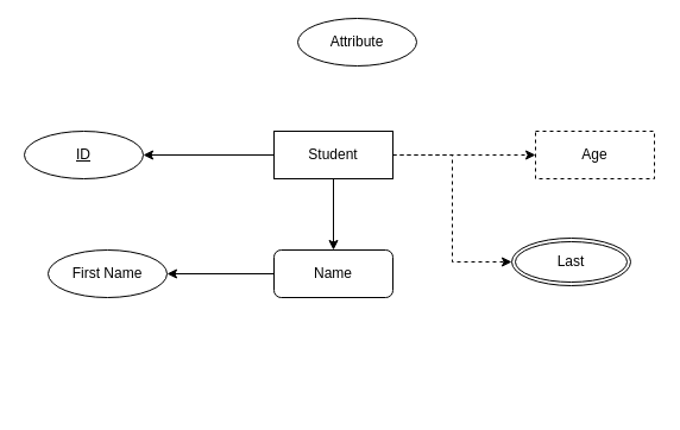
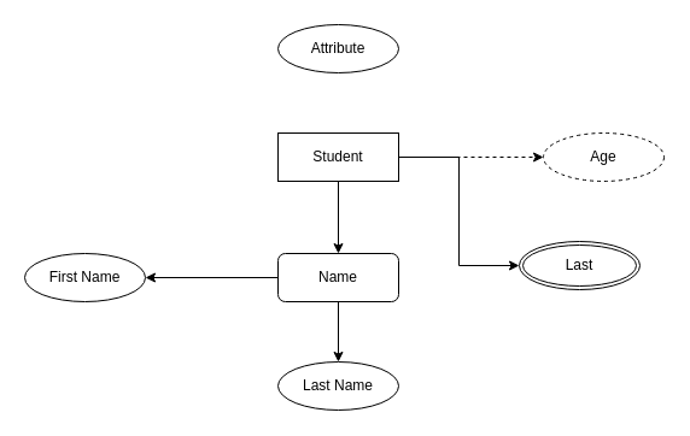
  <mxCell id="0" />
  <mxCell id="1" parent="0" />
- <mxCell id="2" style="edgeStyle=orthogonalEdgeStyle;rounded=0;orthogonalLoop=1;jettySize=auto;html=1;exitX=0;exitY=0.5;exitDx=0;exitDy=0;entryX=1;entryY=0.5;entryDx=0;entryDy=0;" edge="1" parent="1" source="8" target="9"><mxGeometry relative="1" as="geometry" /></mxCell>
  <mxCell id="3" style="edgeStyle=orthogonalEdgeStyle;rounded=0;orthogonalLoop=1;jettySize=auto;html=1;exitX=0.5;exitY=1;exitDx=0;exitDy=0;entryX=0.5;entryY=0;entryDx=0;entryDy=0;" edge="1" parent="1" source="8"><mxGeometry relative="1" as="geometry"><mxPoint x="280" y="150" as="targetPoint" /></mxGeometry></mxCell>
  <mxCell id="4" style="edgeStyle=orthogonalEdgeStyle;rounded=0;orthogonalLoop=1;jettySize=auto;html=1;exitX=0.5;exitY=1;exitDx=0;exitDy=0;entryX=0.5;entryY=0;entryDx=0;entryDy=0;" edge="1" parent="1" source="8" target="12"><mxGeometry relative="1" as="geometry" /></mxCell>
  <mxCell id="5" style="edgeStyle=orthogonalEdgeStyle;rounded=0;orthogonalLoop=1;jettySize=auto;html=1;exitX=1;exitY=1;exitDx=0;exitDy=0;" edge="1" parent="1" source="8"><mxGeometry relative="1" as="geometry"><mxPoint x="330" y="150" as="targetPoint" /></mxGeometry></mxCell>
- <mxCell id="6" style="edgeStyle=orthogonalEdgeStyle;rounded=0;orthogonalLoop=1;jettySize=auto;html=1;exitX=1;exitY=0.5;exitDx=0;exitDy=0;entryX=0;entryY=0.5;entryDx=0;entryDy=0;dashed=1;" edge="1" parent="1" source="8" target="16"><mxGeometry relative="1" as="geometry"><Array as="points"><mxPoint x="380" y="130" /><mxPoint x="380" y="220" /></Array></mxGeometry></mxCell>
+ <mxCell id="6" style="edgeStyle=orthogonalEdgeStyle;rounded=0;orthogonalLoop=1;jettySize=auto;html=1;exitX=1;exitY=0.5;exitDx=0;exitDy=0;entryX=0;entryY=0.5;entryDx=0;entryDy=0;" edge="1" parent="1" source="8" target="16"><mxGeometry relative="1" as="geometry"><Array as="points"><mxPoint x="380" y="130" /><mxPoint x="380" y="220" /></Array></mxGeometry></mxCell>
  <mxCell id="7" style="edgeStyle=orthogonalEdgeStyle;rounded=0;orthogonalLoop=1;jettySize=auto;html=1;exitX=1;exitY=0.5;exitDx=0;exitDy=0;dashed=1;" edge="1" parent="1" source="8" target="17"><mxGeometry relative="1" as="geometry" /></mxCell>
  <mxCell id="8" value="Student" style="whiteSpace=wrap;html=1;align=center;" vertex="1" parent="1"><mxGeometry x="230" y="110" width="100" height="40" as="geometry" /></mxCell>
- <mxCell id="9" value="ID" style="ellipse;whiteSpace=wrap;html=1;align=center;fontStyle=4;" vertex="1" parent="1"><mxGeometry x="20" y="110" width="100" height="40" as="geometry" /></mxCell>
  <mxCell id="10" style="edgeStyle=orthogonalEdgeStyle;rounded=0;orthogonalLoop=1;jettySize=auto;html=1;" edge="1" parent="1" source="12" target="13"><mxGeometry relative="1" as="geometry" /></mxCell>
+ <mxCell id="11" style="edgeStyle=orthogonalEdgeStyle;rounded=0;orthogonalLoop=1;jettySize=auto;html=1;exitX=0.5;exitY=1;exitDx=0;exitDy=0;entryX=0.5;entryY=0;entryDx=0;entryDy=0;" edge="1" parent="1" source="12" target="14"><mxGeometry relative="1" as="geometry" /></mxCell>
  <mxCell id="12" value="Name" style="whiteSpace=wrap;html=1;align=center;rounded=1;" vertex="1" parent="1"><mxGeometry x="230" y="210" width="100" height="40" as="geometry" /></mxCell>
- <mxCell id="13" value="First Name" style="ellipse;whiteSpace=wrap;html=1;align=center;" vertex="1" parent="1"><mxGeometry x="40" y="210" width="100" height="40" as="geometry" /></mxCell>
- <mxCell id="15" value="Attribute" style="ellipse;whiteSpace=wrap;html=1;align=center;" vertex="1" parent="1"><mxGeometry x="250" y="15" width="100" height="40" as="geometry" /></mxCell>
+ <mxCell id="13" value="First Name" style="ellipse;whiteSpace=wrap;html=1;align=center;" vertex="1" parent="1"><mxGeometry x="20" y="210" width="100" height="40" as="geometry" /></mxCell>
+ <mxCell id="14" value="Last Name" style="ellipse;whiteSpace=wrap;html=1;align=center;" vertex="1" parent="1"><mxGeometry x="230" y="300" width="100" height="40" as="geometry" /></mxCell>
+ <mxCell id="15" value="Attribute" style="ellipse;whiteSpace=wrap;html=1;align=center;" vertex="1" parent="1"><mxGeometry x="230" y="20" width="100" height="40" as="geometry" /></mxCell>
  <mxCell id="16" value="Last" style="ellipse;shape=doubleEllipse;margin=3;whiteSpace=wrap;html=1;align=center;" vertex="1" parent="1"><mxGeometry x="430" y="200" width="100" height="40" as="geometry" /></mxCell>
- <mxCell id="17" value="Age" style="whiteSpace=wrap;html=1;align=center;dashed=1;rounded=0;" vertex="1" parent="1"><mxGeometry x="450" y="110" width="100" height="40" as="geometry" /></mxCell>
+ <mxCell id="17" value="Age" style="ellipse;whiteSpace=wrap;html=1;align=center;dashed=1;" vertex="1" parent="1"><mxGeometry x="450" y="110" width="100" height="40" as="geometry" /></mxCell>
